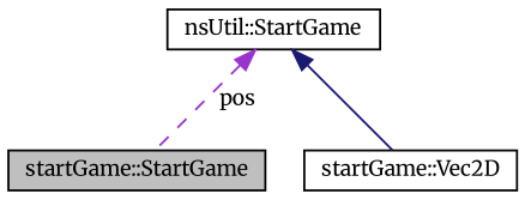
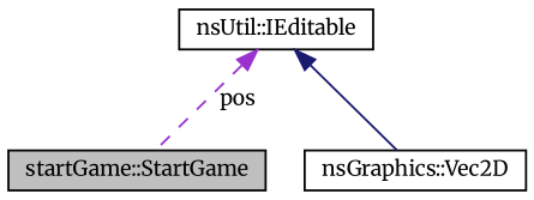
  digraph {
    fontname=Merriweather
    node [color=black fillcolor=white fontname=Merriweather fontsize=10 shape=record style=filled]
    edge [dir=back fontname=Merriweather fontsize=10 labelfontname=Helvetica labelfontsize=10]
    n1 [fillcolor=grey75 fontcolor=black height=0.2 label="startGame::StartGame" width=0.4]
-   n2 [height=0.2 label="startGame::Vec2D" width=0.4]
-   n3 [height=0.2 label="nsUtil::StartGame" width=0.4]
+   n2 [height=0.2 label="nsGraphics::Vec2D" width=0.4]
+   n3 [height=0.2 label="nsUtil::IEditable" width=0.4]
    n3 -> n1 [color=darkorchid3 label=" pos" style=dashed]
    n3 -> n2 [color=midnightblue style=solid]
  }
